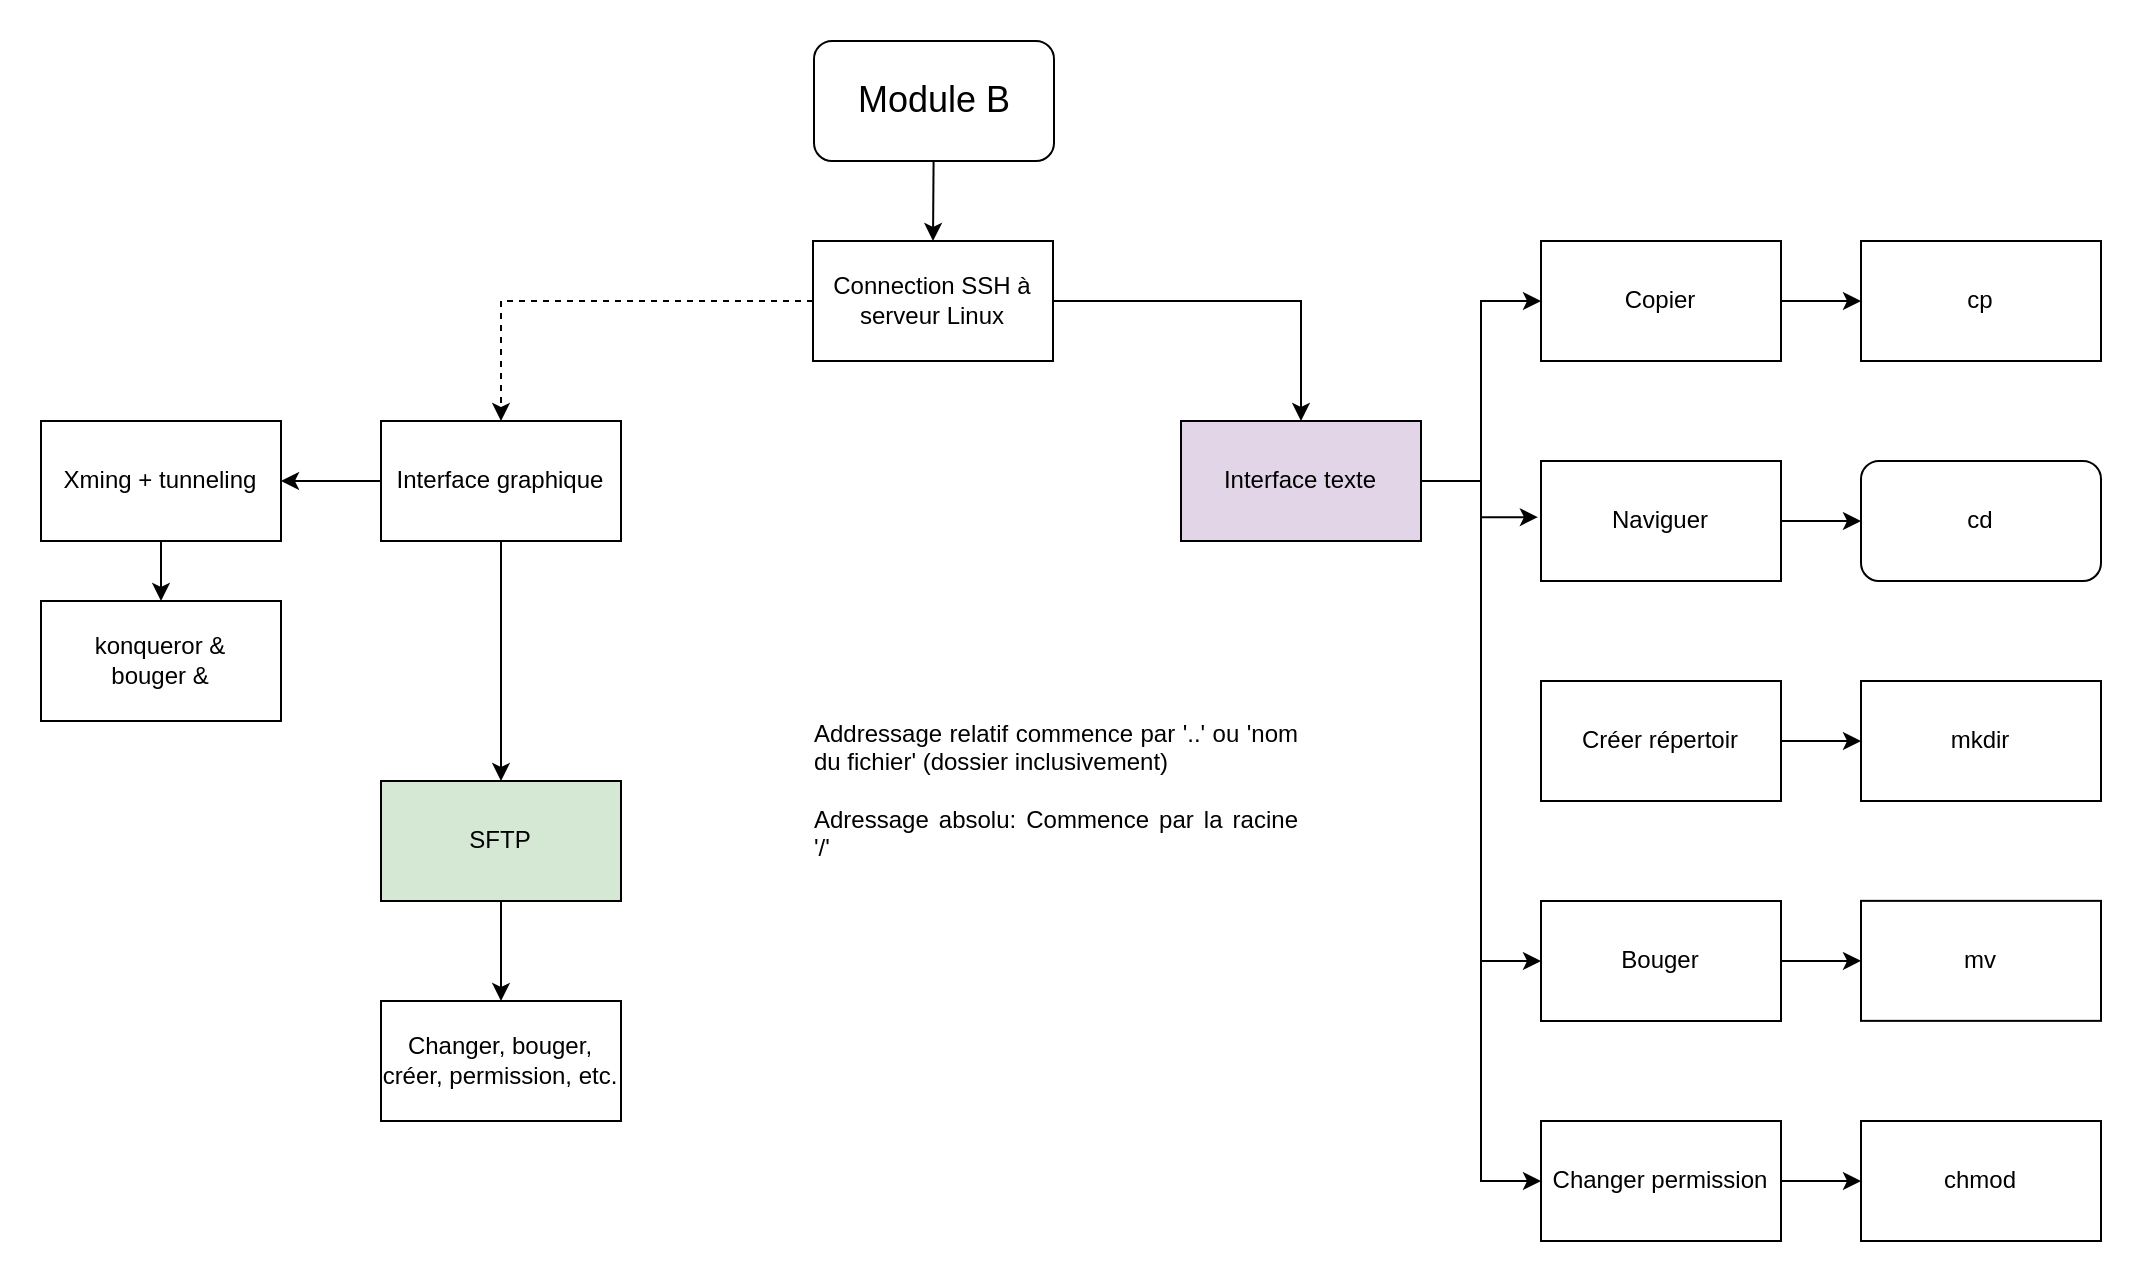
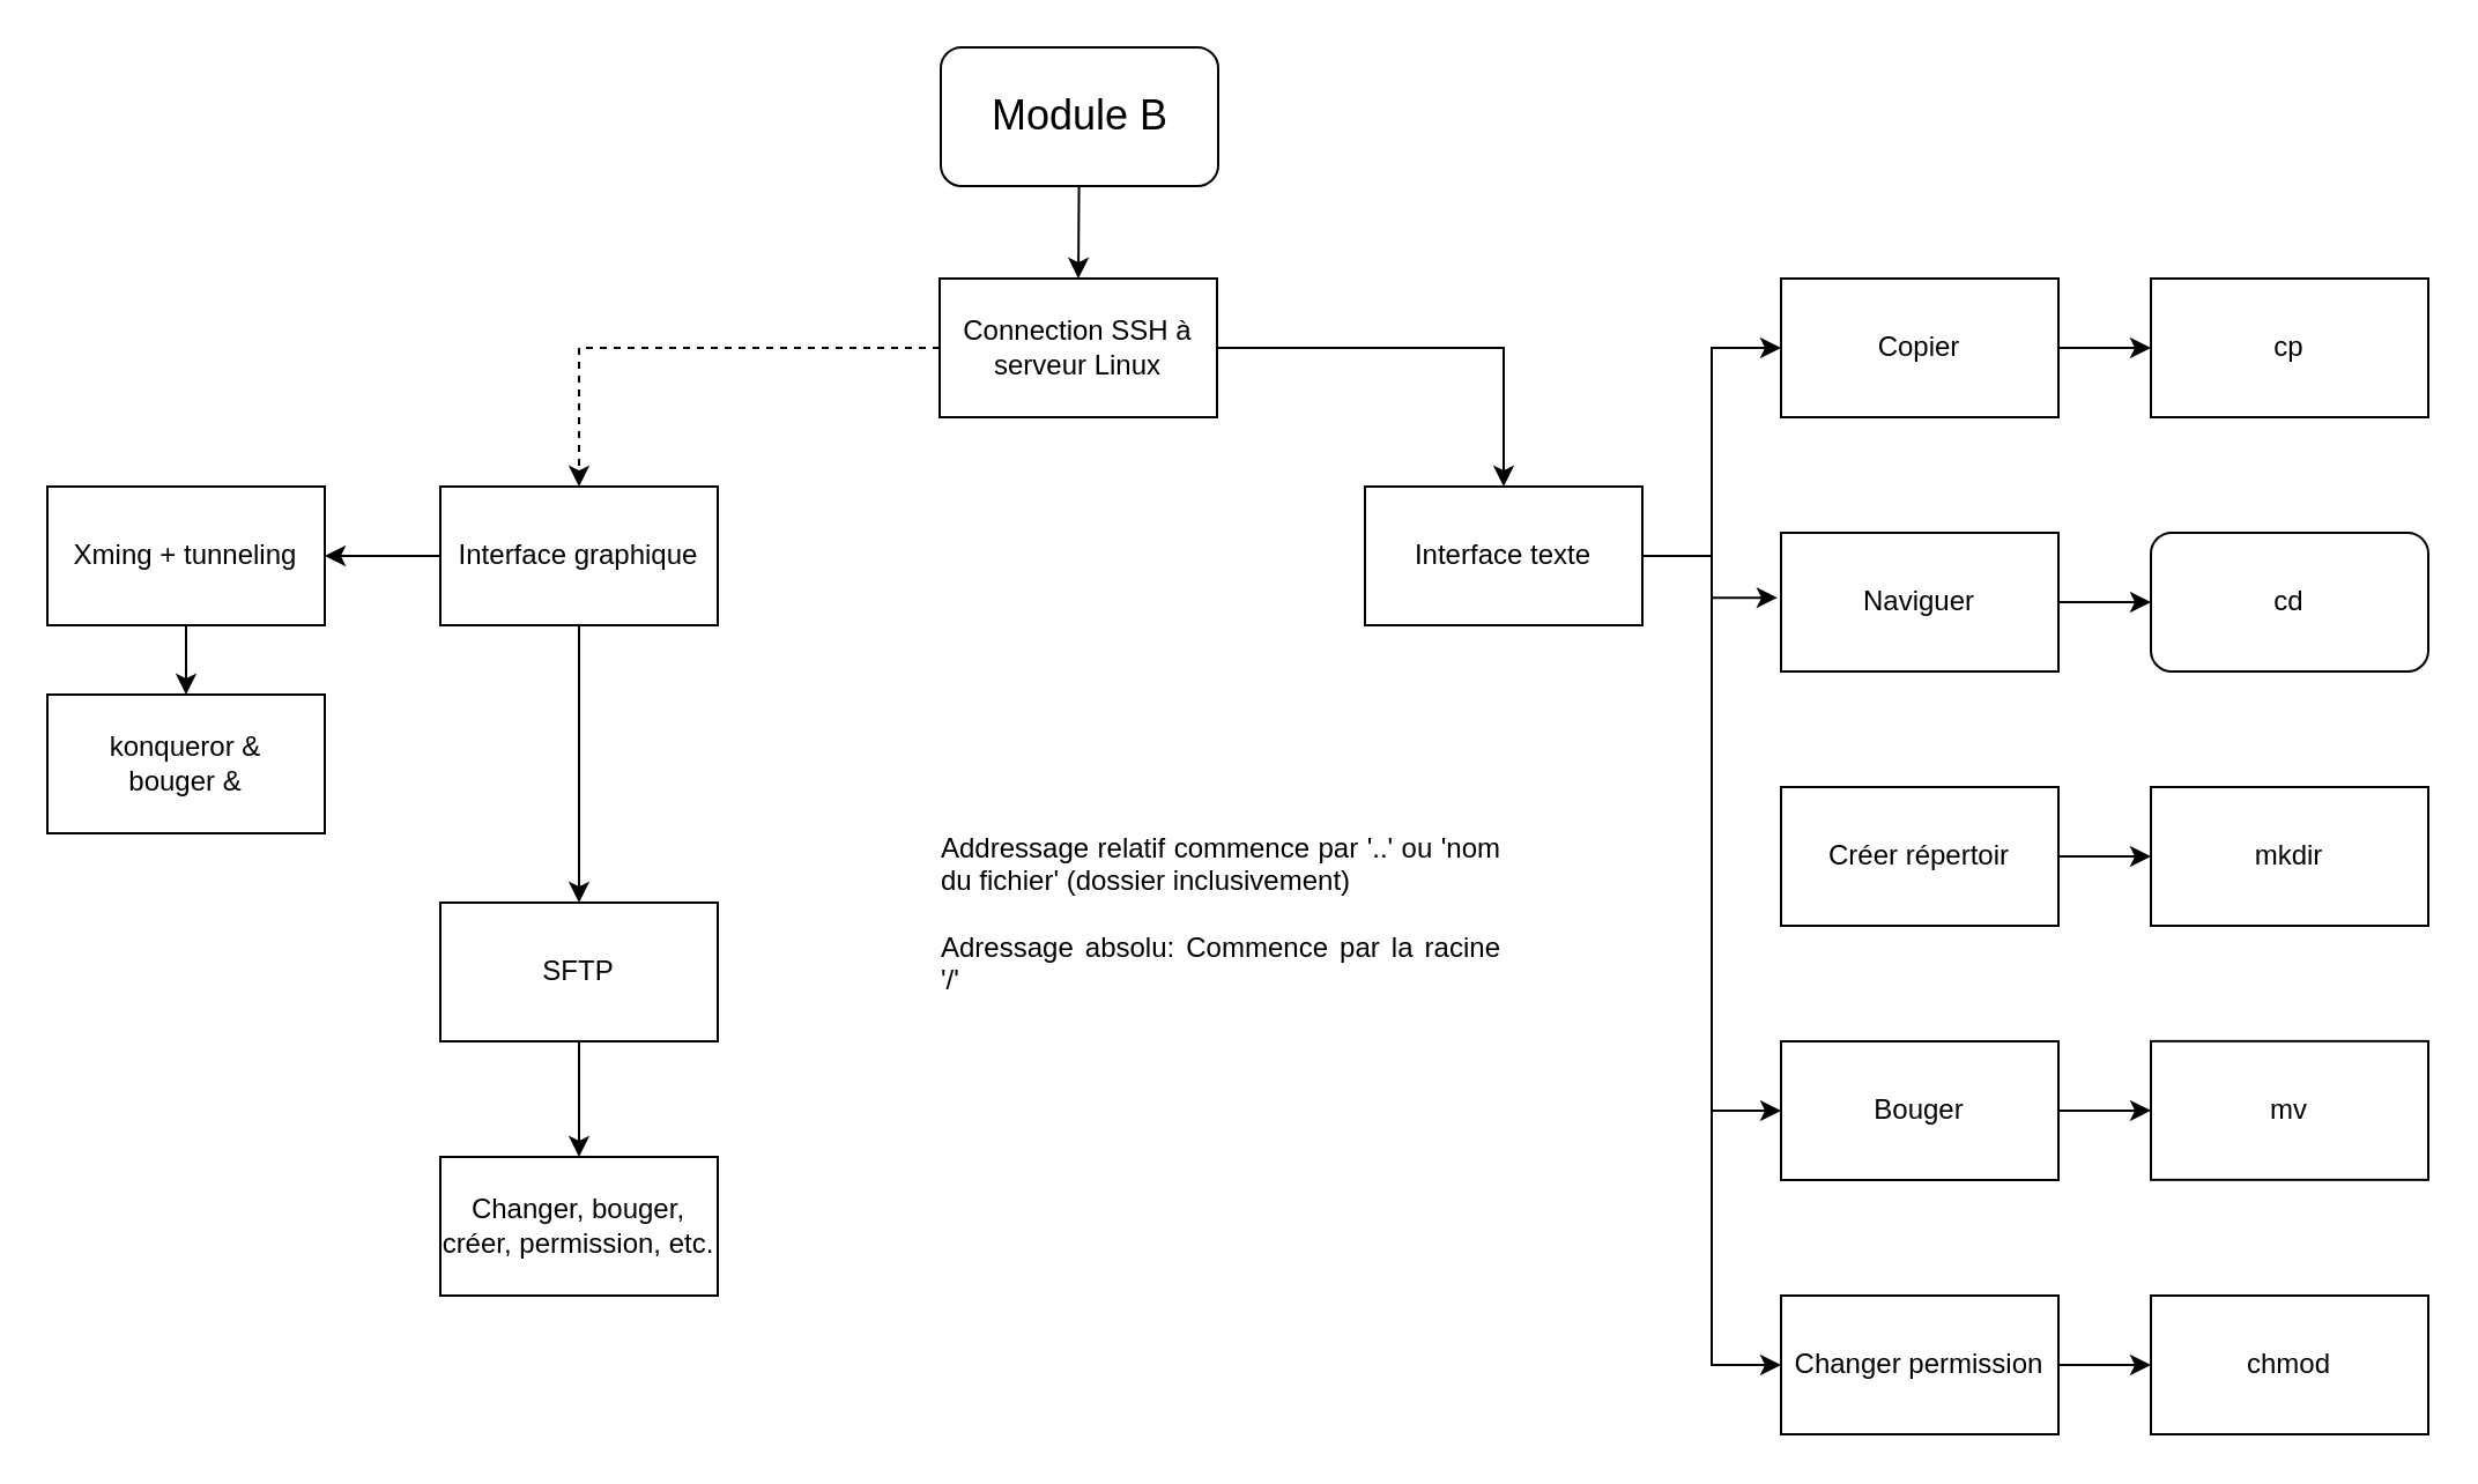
  <mxCell id="0" style=";html=1;" />
  <mxCell id="1" style=";html=1;" parent="0" />
  <mxCell id="2" style="edgeStyle=none;rounded=0;orthogonalLoop=1;jettySize=auto;html=1;entryX=0.5;entryY=0;entryDx=0;entryDy=0;" edge="1" parent="1" source="3" target="6"><mxGeometry relative="1" as="geometry" /></mxCell>
  <mxCell id="3" value="&lt;font style=&quot;font-size: 18px&quot;&gt;Module B&lt;br&gt;&lt;/font&gt;" style="rounded=1;whiteSpace=wrap;html=1;" vertex="1" parent="1"><mxGeometry x="406.5" y="20" width="120" height="60" as="geometry" /></mxCell>
  <mxCell id="4" style="edgeStyle=orthogonalEdgeStyle;rounded=0;orthogonalLoop=1;jettySize=auto;html=1;" edge="1" parent="1" source="6" target="24"><mxGeometry relative="1" as="geometry" /></mxCell>
  <mxCell id="5" style="edgeStyle=orthogonalEdgeStyle;rounded=0;orthogonalLoop=1;jettySize=auto;html=1;dashed=1;" edge="1" parent="1" source="6" target="27"><mxGeometry relative="1" as="geometry" /></mxCell>
  <mxCell id="6" value="&lt;div&gt;Connection SSH à&lt;/div&gt;&lt;div&gt;serveur Linux&lt;br&gt;&lt;/div&gt;" style="rounded=0;whiteSpace=wrap;html=1;" vertex="1" parent="1"><mxGeometry x="406" y="120" width="120" height="60" as="geometry" /></mxCell>
  <mxCell id="7" style="edgeStyle=orthogonalEdgeStyle;rounded=0;orthogonalLoop=1;jettySize=auto;html=1;exitX=1;exitY=0.5;exitDx=0;exitDy=0;entryX=0;entryY=0.5;entryDx=0;entryDy=0;" edge="1" parent="1" source="8" target="32"><mxGeometry relative="1" as="geometry" /></mxCell>
  <mxCell id="8" value="Naviguer" style="rounded=0;whiteSpace=wrap;html=1;" vertex="1" parent="1"><mxGeometry x="770" y="230" width="120" height="60" as="geometry" /></mxCell>
  <mxCell id="9" style="edgeStyle=orthogonalEdgeStyle;rounded=0;orthogonalLoop=1;jettySize=auto;html=1;exitX=1;exitY=0.5;exitDx=0;exitDy=0;entryX=0;entryY=0.5;entryDx=0;entryDy=0;" edge="1" parent="1" source="10" target="31"><mxGeometry relative="1" as="geometry" /></mxCell>
  <mxCell id="10" value="Copier" style="rounded=0;whiteSpace=wrap;html=1;" vertex="1" parent="1"><mxGeometry x="770" y="120" width="120" height="60" as="geometry" /></mxCell>
  <mxCell id="11" style="edgeStyle=orthogonalEdgeStyle;rounded=0;orthogonalLoop=1;jettySize=auto;html=1;exitX=1;exitY=0.5;exitDx=0;exitDy=0;entryX=0;entryY=0.5;entryDx=0;entryDy=0;" edge="1" parent="1" source="12" target="33"><mxGeometry relative="1" as="geometry" /></mxCell>
  <mxCell id="12" value="Créer répertoir" style="rounded=0;whiteSpace=wrap;html=1;" vertex="1" parent="1"><mxGeometry x="770" y="340" width="120" height="60" as="geometry" /></mxCell>
  <mxCell id="13" style="edgeStyle=orthogonalEdgeStyle;rounded=0;orthogonalLoop=1;jettySize=auto;html=1;entryX=0;entryY=0.5;entryDx=0;entryDy=0;" edge="1" parent="1" source="14" target="35"><mxGeometry relative="1" as="geometry" /></mxCell>
  <mxCell id="14" value="Bouger" style="rounded=0;whiteSpace=wrap;html=1;" vertex="1" parent="1"><mxGeometry x="770" y="450" width="120" height="60" as="geometry" /></mxCell>
  <mxCell id="15" style="edgeStyle=orthogonalEdgeStyle;rounded=0;orthogonalLoop=1;jettySize=auto;html=1;entryX=0;entryY=0.5;entryDx=0;entryDy=0;" edge="1" parent="1" source="16" target="34"><mxGeometry relative="1" as="geometry" /></mxCell>
  <mxCell id="16" value="Changer permission" style="rounded=0;whiteSpace=wrap;html=1;" vertex="1" parent="1"><mxGeometry x="770" y="560" width="120" height="60" as="geometry" /></mxCell>
  <mxCell id="17" style="edgeStyle=orthogonalEdgeStyle;rounded=0;orthogonalLoop=1;jettySize=auto;html=1;exitX=0.5;exitY=1;exitDx=0;exitDy=0;entryX=0.5;entryY=0;entryDx=0;entryDy=0;" edge="1" parent="1" source="18" target="19"><mxGeometry relative="1" as="geometry" /></mxCell>
  <mxCell id="18" value="Xming + tunneling" style="rounded=0;whiteSpace=wrap;html=1;" vertex="1" parent="1"><mxGeometry x="20" y="210" width="120" height="60" as="geometry" /></mxCell>
  <mxCell id="19" value="konqueror &amp;amp;&lt;br&gt;bouger &amp;amp;" style="rounded=0;whiteSpace=wrap;html=1;" vertex="1" parent="1"><mxGeometry x="20" y="300" width="120" height="60" as="geometry" /></mxCell>
  <mxCell id="20" style="edgeStyle=orthogonalEdgeStyle;rounded=0;orthogonalLoop=1;jettySize=auto;html=1;exitX=1;exitY=0.5;exitDx=0;exitDy=0;entryX=0;entryY=0.5;entryDx=0;entryDy=0;" edge="1" parent="1" source="24" target="10"><mxGeometry relative="1" as="geometry" /></mxCell>
  <mxCell id="21" style="edgeStyle=orthogonalEdgeStyle;rounded=0;orthogonalLoop=1;jettySize=auto;html=1;entryX=-0.013;entryY=0.468;entryDx=0;entryDy=0;entryPerimeter=0;" edge="1" parent="1" source="24" target="8"><mxGeometry relative="1" as="geometry" /></mxCell>
  <mxCell id="22" style="edgeStyle=orthogonalEdgeStyle;rounded=0;orthogonalLoop=1;jettySize=auto;html=1;entryX=0;entryY=0.5;entryDx=0;entryDy=0;" edge="1" parent="1" source="24" target="14"><mxGeometry relative="1" as="geometry" /></mxCell>
  <mxCell id="23" style="edgeStyle=orthogonalEdgeStyle;rounded=0;orthogonalLoop=1;jettySize=auto;html=1;entryX=0;entryY=0.5;entryDx=0;entryDy=0;" edge="1" parent="1" source="24" target="16"><mxGeometry relative="1" as="geometry" /></mxCell>
- <mxCell id="24" value="Interface texte" style="rounded=0;whiteSpace=wrap;html=1;fillColor=#e1d5e7;" vertex="1" parent="1"><mxGeometry x="590" y="210" width="120" height="60" as="geometry" /></mxCell>
+ <mxCell id="24" value="Interface texte" style="rounded=0;whiteSpace=wrap;html=1;" vertex="1" parent="1"><mxGeometry x="590" y="210" width="120" height="60" as="geometry" /></mxCell>
  <mxCell id="25" style="edgeStyle=orthogonalEdgeStyle;rounded=0;orthogonalLoop=1;jettySize=auto;html=1;entryX=1;entryY=0.5;entryDx=0;entryDy=0;" edge="1" parent="1" source="27" target="18"><mxGeometry relative="1" as="geometry" /></mxCell>
  <mxCell id="26" style="edgeStyle=orthogonalEdgeStyle;rounded=0;orthogonalLoop=1;jettySize=auto;html=1;exitX=0.5;exitY=1;exitDx=0;exitDy=0;entryX=0.5;entryY=0;entryDx=0;entryDy=0;" edge="1" parent="1" source="27" target="29"><mxGeometry relative="1" as="geometry" /></mxCell>
  <mxCell id="27" value="Interface graphique" style="rounded=0;whiteSpace=wrap;html=1;" vertex="1" parent="1"><mxGeometry x="190" y="210" width="120" height="60" as="geometry" /></mxCell>
  <mxCell id="28" style="edgeStyle=orthogonalEdgeStyle;rounded=0;orthogonalLoop=1;jettySize=auto;html=1;exitX=0.5;exitY=1;exitDx=0;exitDy=0;entryX=0.5;entryY=0;entryDx=0;entryDy=0;" edge="1" parent="1" source="29" target="30"><mxGeometry relative="1" as="geometry" /></mxCell>
- <mxCell id="29" value="SFTP" style="rounded=0;whiteSpace=wrap;html=1;fillColor=#d5e8d4;" vertex="1" parent="1"><mxGeometry x="190" y="390" width="120" height="60" as="geometry" /></mxCell>
+ <mxCell id="29" value="SFTP" style="rounded=0;whiteSpace=wrap;html=1;" vertex="1" parent="1"><mxGeometry x="190" y="390" width="120" height="60" as="geometry" /></mxCell>
  <mxCell id="30" value="Changer, bouger, créer, permission, etc." style="rounded=0;whiteSpace=wrap;html=1;" vertex="1" parent="1"><mxGeometry x="190" y="500" width="120" height="60" as="geometry" /></mxCell>
  <mxCell id="31" value="cp" style="rounded=0;whiteSpace=wrap;html=1;" vertex="1" parent="1"><mxGeometry x="930" y="120" width="120" height="60" as="geometry" /></mxCell>
  <mxCell id="32" value="cd" style="whiteSpace=wrap;html=1;rounded=1;" vertex="1" parent="1"><mxGeometry x="930" y="230" width="120" height="60" as="geometry" /></mxCell>
  <mxCell id="33" value="mkdir" style="rounded=0;whiteSpace=wrap;html=1;" vertex="1" parent="1"><mxGeometry x="930" y="340" width="120" height="60" as="geometry" /></mxCell>
  <mxCell id="34" value="chmod" style="rounded=0;whiteSpace=wrap;html=1;" vertex="1" parent="1"><mxGeometry x="930" y="560" width="120" height="60" as="geometry" /></mxCell>
  <mxCell id="35" value="mv" style="rounded=0;whiteSpace=wrap;html=1;" vertex="1" parent="1"><mxGeometry x="930" y="449.931" width="120" height="60" as="geometry" /></mxCell>
  <mxCell id="36" value="&lt;div align=&quot;justify&quot;&gt;Addressage relatif commence par '..' ou 'nom du fichier' (dossier inclusivement)&lt;/div&gt;&lt;div align=&quot;justify&quot;&gt;&lt;br&gt;&lt;/div&gt;&lt;div align=&quot;justify&quot;&gt;Adressage absolu: Commence par la racine '/'&lt;br&gt;&lt;/div&gt;" style="text;html=1;strokeColor=none;fillColor=none;align=center;verticalAlign=middle;whiteSpace=wrap;rounded=0;" vertex="1" parent="1"><mxGeometry x="406" y="300" width="244" height="190" as="geometry" /></mxCell>
